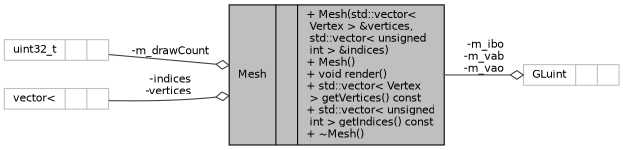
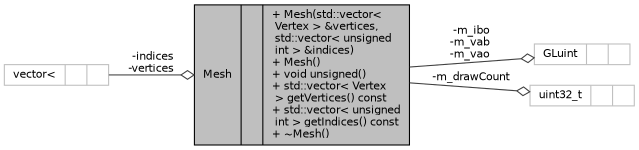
  digraph {
    rankdir=LR
    node [color=grey75 fontname=Helvetica fontsize=10 shape=record]
    edge [arrowhead=odiamond color=grey25 fontname=Helvetica fontsize=10 labelfontname=Helvetica labelfontsize=10 style=solid]
-   n1 [color=black fillcolor=grey75 fontcolor=black height=0.2 label="{Mesh\n||+  Mesh(std::vector\<\l Vertex \> &vertices,\l std::vector\< unsigned\l int \> &indices)\l+  Mesh()\l+ void render()\l+ std::vector\< Vertex\l \> getVertices() const\l+ std::vector\< unsigned\l int \> getIndices() const\l+  ~Mesh()\l}" style=filled width=0.4]
+   n1 [color=black fillcolor=grey75 fontcolor=black height=0.2 label="{Mesh\n||+  Mesh(std::vector\<\l Vertex \> &vertices,\l std::vector\< unsigned\l int \> &indices)\l+  Mesh()\l+ void unsigned()\l+ std::vector\< Vertex\l \> getVertices() const\l+ std::vector\< unsigned\l int \> getIndices() const\l+  ~Mesh()\l}" style=filled width=0.4]
    n2 [height=0.2 label="{GLuint\n||}" width=0.4]
    n3 [height=0.2 label="{uint32_t\n||}" width=0.4]
    n4 [height=0.2 label="{vector\<\n||}" width=0.4]
    n1 -> n2 [label=" -m_ibo\n-m_vab\n-m_vao"]
-   n3 -> n1 [label=" -m_drawCount"]
+   n1 -> n3 [label=" -m_drawCount"]
    n4 -> n1 [label=" -indices\n-vertices"]
  }
